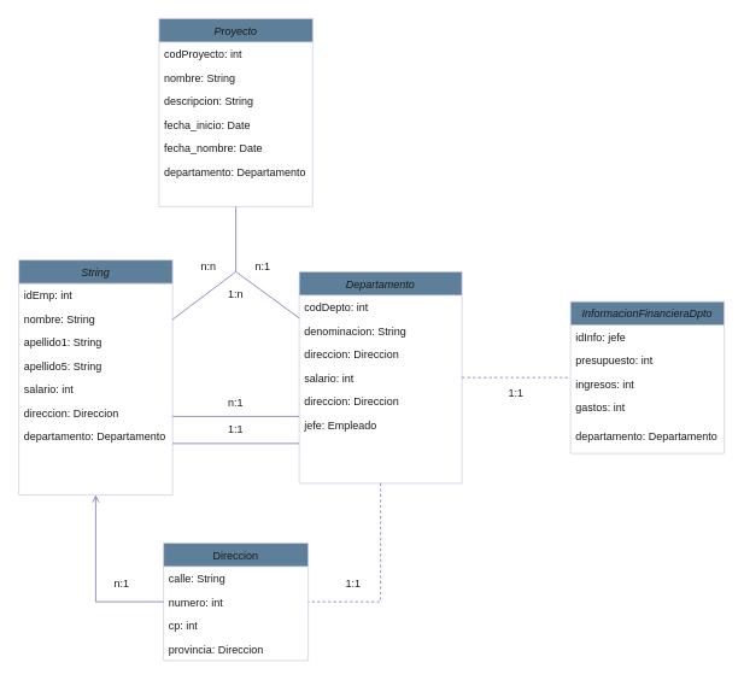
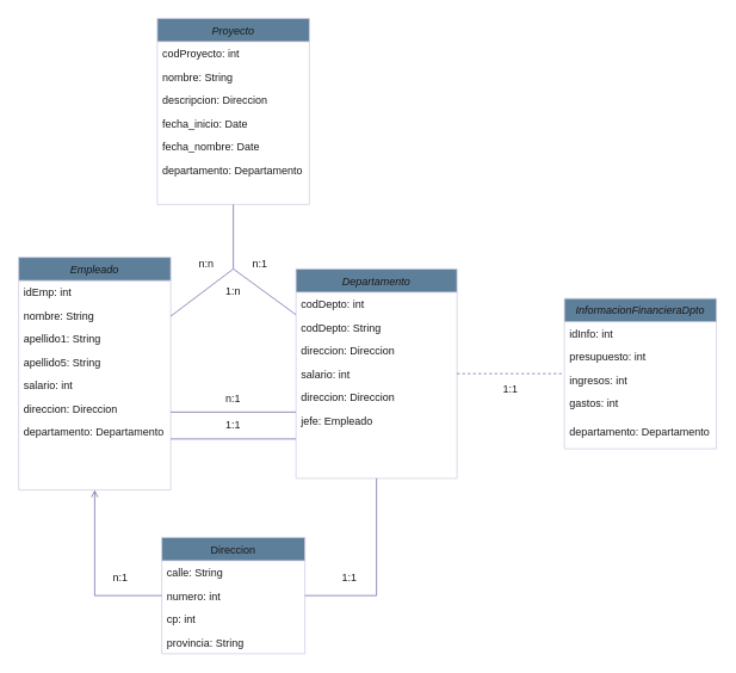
  <mxCell id="0" />
  <mxCell id="1" parent="0" />
- <mxCell id="2" value="String" style="swimlane;fontStyle=2;align=center;verticalAlign=top;childLayout=stackLayout;horizontal=1;startSize=26;horizontalStack=0;resizeParent=1;resizeLast=0;collapsible=1;marginBottom=0;rounded=0;shadow=0;strokeWidth=1;labelBackgroundColor=none;fillColor=#5D7F99;strokeColor=#D0CEE2;fontColor=#1A1A1A;" parent="1" vertex="1"><mxGeometry x="20" y="287" width="170" height="260" as="geometry"><mxRectangle x="280" y="147" width="160" height="26" as="alternateBounds" /></mxGeometry></mxCell>
+ <mxCell id="2" value="Empleado" style="swimlane;fontStyle=2;align=center;verticalAlign=top;childLayout=stackLayout;horizontal=1;startSize=26;horizontalStack=0;resizeParent=1;resizeLast=0;collapsible=1;marginBottom=0;rounded=0;shadow=0;strokeWidth=1;labelBackgroundColor=none;fillColor=#5D7F99;strokeColor=#D0CEE2;fontColor=#1A1A1A;" parent="1" vertex="1"><mxGeometry x="20" y="287" width="170" height="260" as="geometry"><mxRectangle x="280" y="147" width="160" height="26" as="alternateBounds" /></mxGeometry></mxCell>
  <mxCell id="3" value="idEmp: int" style="text;align=left;verticalAlign=top;spacingLeft=4;spacingRight=4;overflow=hidden;rotatable=0;points=[[0,0.5],[1,0.5]];portConstraint=eastwest;labelBackgroundColor=none;fontColor=#1A1A1A;rounded=0;" parent="2" vertex="1"><mxGeometry y="26" width="170" height="26" as="geometry" /></mxCell>
  <mxCell id="4" value="nombre: String" style="text;align=left;verticalAlign=top;spacingLeft=4;spacingRight=4;overflow=hidden;rotatable=0;points=[[0,0.5],[1,0.5]];portConstraint=eastwest;labelBackgroundColor=none;fontColor=#1A1A1A;rounded=0;" parent="2" vertex="1"><mxGeometry y="52" width="170" height="26" as="geometry" /></mxCell>
  <mxCell id="5" value="apellido1: String" style="text;align=left;verticalAlign=top;spacingLeft=4;spacingRight=4;overflow=hidden;rotatable=0;points=[[0,0.5],[1,0.5]];portConstraint=eastwest;rounded=0;shadow=0;html=0;labelBackgroundColor=none;fontColor=#1A1A1A;" parent="2" vertex="1"><mxGeometry y="78" width="170" height="26" as="geometry" /></mxCell>
  <mxCell id="6" value="apellido5: String" style="text;align=left;verticalAlign=top;spacingLeft=4;spacingRight=4;overflow=hidden;rotatable=0;points=[[0,0.5],[1,0.5]];portConstraint=eastwest;rounded=0;shadow=0;html=0;labelBackgroundColor=none;fontColor=#1A1A1A;" parent="2" vertex="1"><mxGeometry y="104" width="170" height="26" as="geometry" /></mxCell>
  <mxCell id="7" value="salario: int" style="text;align=left;verticalAlign=top;spacingLeft=4;spacingRight=4;overflow=hidden;rotatable=0;points=[[0,0.5],[1,0.5]];portConstraint=eastwest;rounded=0;shadow=0;html=0;labelBackgroundColor=none;fontColor=#1A1A1A;" parent="2" vertex="1"><mxGeometry y="130" width="170" height="26" as="geometry" /></mxCell>
  <mxCell id="8" value="direccion: Direccion" style="text;align=left;verticalAlign=top;spacingLeft=4;spacingRight=4;overflow=hidden;rotatable=0;points=[[0,0.5],[1,0.5]];portConstraint=eastwest;rounded=0;shadow=0;html=0;labelBackgroundColor=none;fontColor=#1A1A1A;" parent="2" vertex="1"><mxGeometry y="156" width="170" height="26" as="geometry" /></mxCell>
  <mxCell id="9" value="departamento: Departamento&#10;" style="text;align=left;verticalAlign=top;spacingLeft=4;spacingRight=4;overflow=hidden;rotatable=0;points=[[0,0.5],[1,0.5]];portConstraint=eastwest;rounded=0;shadow=0;html=0;labelBackgroundColor=none;fontColor=#1A1A1A;" parent="2" vertex="1"><mxGeometry y="182" width="170" height="26" as="geometry" /></mxCell>
  <mxCell id="10" value="Direccion" style="swimlane;fontStyle=0;align=center;verticalAlign=top;childLayout=stackLayout;horizontal=1;startSize=26;horizontalStack=0;resizeParent=1;resizeLast=0;collapsible=1;marginBottom=0;rounded=0;shadow=0;strokeWidth=1;labelBackgroundColor=none;fillColor=#5D7F99;strokeColor=#D0CEE2;fontColor=#1A1A1A;" parent="1" vertex="1"><mxGeometry x="180" y="600" width="160" height="130" as="geometry"><mxRectangle x="550" y="140" width="160" height="26" as="alternateBounds" /></mxGeometry></mxCell>
  <mxCell id="11" value="calle: String" style="text;align=left;verticalAlign=top;spacingLeft=4;spacingRight=4;overflow=hidden;rotatable=0;points=[[0,0.5],[1,0.5]];portConstraint=eastwest;labelBackgroundColor=none;fontColor=#1A1A1A;rounded=0;" parent="10" vertex="1"><mxGeometry y="26" width="160" height="26" as="geometry" /></mxCell>
  <mxCell id="12" value="numero: int" style="text;align=left;verticalAlign=top;spacingLeft=4;spacingRight=4;overflow=hidden;rotatable=0;points=[[0,0.5],[1,0.5]];portConstraint=eastwest;rounded=0;shadow=0;html=0;labelBackgroundColor=none;fontColor=#1A1A1A;" parent="10" vertex="1"><mxGeometry y="52" width="160" height="26" as="geometry" /></mxCell>
  <mxCell id="13" value="cp: int" style="text;align=left;verticalAlign=top;spacingLeft=4;spacingRight=4;overflow=hidden;rotatable=0;points=[[0,0.5],[1,0.5]];portConstraint=eastwest;rounded=0;shadow=0;html=0;labelBackgroundColor=none;fontColor=#1A1A1A;" parent="10" vertex="1"><mxGeometry y="78" width="160" height="26" as="geometry" /></mxCell>
- <mxCell id="14" value="provincia: Direccion" style="text;align=left;verticalAlign=top;spacingLeft=4;spacingRight=4;overflow=hidden;rotatable=0;points=[[0,0.5],[1,0.5]];portConstraint=eastwest;rounded=0;shadow=0;html=0;labelBackgroundColor=none;fontColor=#1A1A1A;" parent="10" vertex="1"><mxGeometry y="104" width="160" height="26" as="geometry" /></mxCell>
+ <mxCell id="14" value="provincia: String" style="text;align=left;verticalAlign=top;spacingLeft=4;spacingRight=4;overflow=hidden;rotatable=0;points=[[0,0.5],[1,0.5]];portConstraint=eastwest;rounded=0;shadow=0;html=0;labelBackgroundColor=none;fontColor=#1A1A1A;" parent="10" vertex="1"><mxGeometry y="104" width="160" height="26" as="geometry" /></mxCell>
  <mxCell id="15" value="n:1" style="text;html=1;strokeColor=none;fillColor=none;align=center;verticalAlign=middle;whiteSpace=wrap;rounded=0;labelBackgroundColor=none;fontColor=#1A1A1A;" parent="1" vertex="1"><mxGeometry x="104" y="630" width="60" height="30" as="geometry" /></mxCell>
  <mxCell id="16" value="Departamento" style="swimlane;fontStyle=2;align=center;verticalAlign=top;childLayout=stackLayout;horizontal=1;startSize=26;horizontalStack=0;resizeParent=1;resizeLast=0;collapsible=1;marginBottom=0;rounded=0;shadow=0;strokeWidth=1;labelBackgroundColor=none;fillColor=#5D7F99;strokeColor=#D0CEE2;fontColor=#1A1A1A;" parent="1" vertex="1"><mxGeometry x="330" y="300" width="180" height="234" as="geometry"><mxRectangle x="230" y="140" width="160" height="26" as="alternateBounds" /></mxGeometry></mxCell>
  <mxCell id="17" value="codDepto: int" style="text;align=left;verticalAlign=top;spacingLeft=4;spacingRight=4;overflow=hidden;rotatable=0;points=[[0,0.5],[1,0.5]];portConstraint=eastwest;labelBackgroundColor=none;fontColor=#1A1A1A;rounded=0;" parent="16" vertex="1"><mxGeometry y="26" width="180" height="26" as="geometry" /></mxCell>
- <mxCell id="18" value="denominacion: String" style="text;align=left;verticalAlign=top;spacingLeft=4;spacingRight=4;overflow=hidden;rotatable=0;points=[[0,0.5],[1,0.5]];portConstraint=eastwest;rounded=0;shadow=0;html=0;labelBackgroundColor=none;fontColor=#1A1A1A;" parent="16" vertex="1"><mxGeometry y="52" width="180" height="26" as="geometry" /></mxCell>
+ <mxCell id="18" value="codDepto: String" style="text;align=left;verticalAlign=top;spacingLeft=4;spacingRight=4;overflow=hidden;rotatable=0;points=[[0,0.5],[1,0.5]];portConstraint=eastwest;rounded=0;shadow=0;html=0;labelBackgroundColor=none;fontColor=#1A1A1A;" parent="16" vertex="1"><mxGeometry y="52" width="180" height="26" as="geometry" /></mxCell>
  <mxCell id="19" value="direccion: Direccion" style="text;align=left;verticalAlign=top;spacingLeft=4;spacingRight=4;overflow=hidden;rotatable=0;points=[[0,0.5],[1,0.5]];portConstraint=eastwest;rounded=0;shadow=0;html=0;labelBackgroundColor=none;fontColor=#1A1A1A;" parent="16" vertex="1"><mxGeometry y="78" width="180" height="26" as="geometry" /></mxCell>
  <mxCell id="20" value="salario: int" style="text;align=left;verticalAlign=top;spacingLeft=4;spacingRight=4;overflow=hidden;rotatable=0;points=[[0,0.5],[1,0.5]];portConstraint=eastwest;rounded=0;shadow=0;html=0;labelBackgroundColor=none;fontColor=#1A1A1A;" parent="16" vertex="1"><mxGeometry y="104" width="180" height="26" as="geometry" /></mxCell>
  <mxCell id="21" value="direccion: Direccion" style="text;align=left;verticalAlign=top;spacingLeft=4;spacingRight=4;overflow=hidden;rotatable=0;points=[[0,0.5],[1,0.5]];portConstraint=eastwest;rounded=0;shadow=0;html=0;labelBackgroundColor=none;fontColor=#1A1A1A;" parent="16" vertex="1"><mxGeometry y="130" width="180" height="26" as="geometry" /></mxCell>
  <mxCell id="22" value="jefe: Empleado" style="text;align=left;verticalAlign=top;spacingLeft=4;spacingRight=4;overflow=hidden;rotatable=0;points=[[0,0.5],[1,0.5]];portConstraint=eastwest;rounded=0;shadow=0;html=0;labelBackgroundColor=none;fontColor=#1A1A1A;" parent="16" vertex="1"><mxGeometry y="156" width="180" height="26" as="geometry" /></mxCell>
- <mxCell id="23" value="" style="endArrow=none;html=1;rounded=0;exitX=0.5;exitY=1;exitDx=0;exitDy=0;entryX=1;entryY=0.5;entryDx=0;entryDy=0;labelBackgroundColor=none;strokeColor=#736CA8;fontColor=default;dashed=1;" parent="1" source="16" target="12" edge="1"><mxGeometry width="50" height="50" relative="1" as="geometry"><mxPoint x="190" y="520" as="sourcePoint" /><mxPoint x="240" y="470" as="targetPoint" /><Array as="points"><mxPoint x="420" y="665" /></Array></mxGeometry></mxCell>
+ <mxCell id="23" value="" style="endArrow=none;html=1;rounded=0;exitX=0.5;exitY=1;exitDx=0;exitDy=0;entryX=1;entryY=0.5;entryDx=0;entryDy=0;labelBackgroundColor=none;strokeColor=#736CA8;fontColor=default;" parent="1" source="16" target="12" edge="1"><mxGeometry width="50" height="50" relative="1" as="geometry"><mxPoint x="190" y="520" as="sourcePoint" /><mxPoint x="240" y="470" as="targetPoint" /><Array as="points"><mxPoint x="420" y="665" /></Array></mxGeometry></mxCell>
  <mxCell id="24" value="1:1" style="text;html=1;strokeColor=none;fillColor=none;align=center;verticalAlign=middle;whiteSpace=wrap;rounded=0;labelBackgroundColor=none;fontColor=#1A1A1A;" parent="1" vertex="1"><mxGeometry x="360" y="630" width="60" height="30" as="geometry" /></mxCell>
  <mxCell id="25" value="InformacionFinancieraDpto" style="swimlane;fontStyle=2;align=center;verticalAlign=top;childLayout=stackLayout;horizontal=1;startSize=26;horizontalStack=0;resizeParent=1;resizeLast=0;collapsible=1;marginBottom=0;rounded=0;shadow=0;strokeWidth=1;labelBackgroundColor=none;fillColor=#5D7F99;strokeColor=#D0CEE2;fontColor=#1A1A1A;" parent="1" vertex="1"><mxGeometry x="630" y="333" width="170" height="168" as="geometry"><mxRectangle x="230" y="140" width="160" height="26" as="alternateBounds" /></mxGeometry></mxCell>
- <mxCell id="26" value="idInfo: jefe" style="text;align=left;verticalAlign=top;spacingLeft=4;spacingRight=4;overflow=hidden;rotatable=0;points=[[0,0.5],[1,0.5]];portConstraint=eastwest;labelBackgroundColor=none;fontColor=#1A1A1A;rounded=0;" parent="25" vertex="1"><mxGeometry y="26" width="170" height="26" as="geometry" /></mxCell>
+ <mxCell id="26" value="idInfo: int" style="text;align=left;verticalAlign=top;spacingLeft=4;spacingRight=4;overflow=hidden;rotatable=0;points=[[0,0.5],[1,0.5]];portConstraint=eastwest;labelBackgroundColor=none;fontColor=#1A1A1A;rounded=0;" parent="25" vertex="1"><mxGeometry y="26" width="170" height="26" as="geometry" /></mxCell>
  <mxCell id="27" value="presupuesto: int" style="text;align=left;verticalAlign=top;spacingLeft=4;spacingRight=4;overflow=hidden;rotatable=0;points=[[0,0.5],[1,0.5]];portConstraint=eastwest;labelBackgroundColor=none;fontColor=#1A1A1A;rounded=0;" parent="25" vertex="1"><mxGeometry y="52" width="170" height="26" as="geometry" /></mxCell>
  <mxCell id="28" value="ingresos: int" style="text;align=left;verticalAlign=top;spacingLeft=4;spacingRight=4;overflow=hidden;rotatable=0;points=[[0,0.5],[1,0.5]];portConstraint=eastwest;rounded=0;shadow=0;html=0;labelBackgroundColor=none;fontColor=#1A1A1A;" parent="25" vertex="1"><mxGeometry y="78" width="170" height="26" as="geometry" /></mxCell>
  <mxCell id="29" value="gastos: int" style="text;align=left;verticalAlign=top;spacingLeft=4;spacingRight=4;overflow=hidden;rotatable=0;points=[[0,0.5],[1,0.5]];portConstraint=eastwest;rounded=0;shadow=0;html=0;labelBackgroundColor=none;fontColor=#1A1A1A;" parent="25" vertex="1"><mxGeometry y="104" width="170" height="32" as="geometry" /></mxCell>
  <mxCell id="30" value="departamento: Departamento" style="text;align=left;verticalAlign=top;spacingLeft=4;spacingRight=4;overflow=hidden;rotatable=0;points=[[0,0.5],[1,0.5]];portConstraint=eastwest;rounded=0;shadow=0;html=0;labelBackgroundColor=none;fontColor=#1A1A1A;" parent="25" vertex="1"><mxGeometry y="136" width="170" height="32" as="geometry" /></mxCell>
  <mxCell id="31" value="" style="endArrow=none;html=1;rounded=0;labelBackgroundColor=none;strokeColor=#736CA8;fontColor=default;dashed=1;" parent="1" source="16" target="25" edge="1"><mxGeometry width="50" height="50" relative="1" as="geometry"><mxPoint x="260" y="290" as="sourcePoint" /><mxPoint x="290" y="180" as="targetPoint" /><Array as="points" /></mxGeometry></mxCell>
  <mxCell id="32" value="1:1" style="text;html=1;strokeColor=none;fillColor=none;align=center;verticalAlign=middle;whiteSpace=wrap;rounded=0;labelBackgroundColor=none;fontColor=#1A1A1A;" parent="1" vertex="1"><mxGeometry x="540" y="420" width="60" height="30" as="geometry" /></mxCell>
  <mxCell id="33" value="" style="endArrow=none;html=1;rounded=0;labelBackgroundColor=none;strokeColor=#736CA8;fontColor=default;" parent="1" edge="1"><mxGeometry width="50" height="50" relative="1" as="geometry"><mxPoint x="190" y="460" as="sourcePoint" /><mxPoint x="330" y="460" as="targetPoint" /></mxGeometry></mxCell>
  <mxCell id="34" value="n:1" style="text;html=1;strokeColor=none;fillColor=none;align=center;verticalAlign=middle;whiteSpace=wrap;rounded=0;labelBackgroundColor=none;fontColor=#1A1A1A;" parent="1" vertex="1"><mxGeometry x="230" y="430" width="60" height="30" as="geometry" /></mxCell>
  <mxCell id="35" value="" style="endArrow=open;html=1;rounded=0;labelBackgroundColor=none;strokeColor=#736CA8;fontColor=default;" parent="1" source="10" target="2" edge="1"><mxGeometry width="50" height="50" relative="1" as="geometry"><mxPoint x="60" y="620" as="sourcePoint" /><mxPoint x="110" y="570" as="targetPoint" /><Array as="points"><mxPoint x="105" y="665" /></Array></mxGeometry></mxCell>
  <mxCell id="36" value="" style="endArrow=none;html=1;rounded=0;labelBackgroundColor=none;strokeColor=#736CA8;fontColor=default;" parent="1" edge="1"><mxGeometry width="50" height="50" relative="1" as="geometry"><mxPoint x="190" y="490" as="sourcePoint" /><mxPoint x="330" y="490" as="targetPoint" /></mxGeometry></mxCell>
  <mxCell id="37" value="1:1" style="text;html=1;strokeColor=none;fillColor=none;align=center;verticalAlign=middle;whiteSpace=wrap;rounded=0;labelBackgroundColor=none;fontColor=#1A1A1A;" parent="1" vertex="1"><mxGeometry x="230" y="460" width="60" height="30" as="geometry" /></mxCell>
  <mxCell id="38" value="Proyecto" style="swimlane;fontStyle=2;align=center;verticalAlign=top;childLayout=stackLayout;horizontal=1;startSize=26;horizontalStack=0;resizeParent=1;resizeLast=0;collapsible=1;marginBottom=0;rounded=0;shadow=0;strokeWidth=1;labelBackgroundColor=none;fillColor=#5D7F99;strokeColor=#D0CEE2;fontColor=#1A1A1A;" parent="1" vertex="1"><mxGeometry x="175" y="20" width="170" height="208" as="geometry"><mxRectangle x="230" y="140" width="160" height="26" as="alternateBounds" /></mxGeometry></mxCell>
  <mxCell id="39" value="codProyecto: int" style="text;align=left;verticalAlign=top;spacingLeft=4;spacingRight=4;overflow=hidden;rotatable=0;points=[[0,0.5],[1,0.5]];portConstraint=eastwest;labelBackgroundColor=none;fontColor=#1A1A1A;rounded=0;" parent="38" vertex="1"><mxGeometry y="26" width="170" height="26" as="geometry" /></mxCell>
  <mxCell id="40" value="nombre: String" style="text;align=left;verticalAlign=top;spacingLeft=4;spacingRight=4;overflow=hidden;rotatable=0;points=[[0,0.5],[1,0.5]];portConstraint=eastwest;rounded=0;shadow=0;html=0;labelBackgroundColor=none;fontColor=#1A1A1A;" parent="38" vertex="1"><mxGeometry y="52" width="170" height="26" as="geometry" /></mxCell>
- <mxCell id="41" value="descripcion: String" style="text;align=left;verticalAlign=top;spacingLeft=4;spacingRight=4;overflow=hidden;rotatable=0;points=[[0,0.5],[1,0.5]];portConstraint=eastwest;rounded=0;shadow=0;html=0;labelBackgroundColor=none;fontColor=#1A1A1A;" parent="38" vertex="1"><mxGeometry y="78" width="170" height="26" as="geometry" /></mxCell>
+ <mxCell id="41" value="descripcion: Direccion" style="text;align=left;verticalAlign=top;spacingLeft=4;spacingRight=4;overflow=hidden;rotatable=0;points=[[0,0.5],[1,0.5]];portConstraint=eastwest;rounded=0;shadow=0;html=0;labelBackgroundColor=none;fontColor=#1A1A1A;" parent="38" vertex="1"><mxGeometry y="78" width="170" height="26" as="geometry" /></mxCell>
  <mxCell id="42" value="fecha_inicio: Date" style="text;align=left;verticalAlign=top;spacingLeft=4;spacingRight=4;overflow=hidden;rotatable=0;points=[[0,0.5],[1,0.5]];portConstraint=eastwest;rounded=0;shadow=0;html=0;labelBackgroundColor=none;fontColor=#1A1A1A;" parent="38" vertex="1"><mxGeometry y="104" width="170" height="26" as="geometry" /></mxCell>
  <mxCell id="43" value="fecha_nombre: Date" style="text;align=left;verticalAlign=top;spacingLeft=4;spacingRight=4;overflow=hidden;rotatable=0;points=[[0,0.5],[1,0.5]];portConstraint=eastwest;rounded=0;shadow=0;html=0;labelBackgroundColor=none;fontColor=#1A1A1A;" parent="38" vertex="1"><mxGeometry y="130" width="170" height="26" as="geometry" /></mxCell>
  <mxCell id="44" value="departamento: Departamento" style="text;align=left;verticalAlign=top;spacingLeft=4;spacingRight=4;overflow=hidden;rotatable=0;points=[[0,0.5],[1,0.5]];portConstraint=eastwest;rounded=0;shadow=0;html=0;labelBackgroundColor=none;fontColor=#1A1A1A;" vertex="1" parent="38"><mxGeometry y="156" width="170" height="26" as="geometry" /></mxCell>
  <mxCell id="45" value="" style="endArrow=none;html=1;rounded=0;labelBackgroundColor=none;strokeColor=#736CA8;fontColor=default;" edge="1" parent="1" source="38" target="16"><mxGeometry width="50" height="50" relative="1" as="geometry"><mxPoint x="270" y="400" as="sourcePoint" /><mxPoint x="320" y="350" as="targetPoint" /><Array as="points"><mxPoint x="260" y="300" /></Array></mxGeometry></mxCell>
  <mxCell id="46" value="" style="endArrow=none;html=1;rounded=0;labelBackgroundColor=none;strokeColor=#736CA8;fontColor=default;" edge="1" parent="1" source="2"><mxGeometry width="50" height="50" relative="1" as="geometry"><mxPoint x="270" y="230" as="sourcePoint" /><mxPoint x="260" y="300" as="targetPoint" /></mxGeometry></mxCell>
  <mxCell id="47" value="n:1" style="text;html=1;strokeColor=none;fillColor=none;align=center;verticalAlign=middle;whiteSpace=wrap;rounded=0;labelBackgroundColor=none;fontColor=#1A1A1A;" vertex="1" parent="1"><mxGeometry x="260" y="280" width="60" height="30" as="geometry" /></mxCell>
  <mxCell id="48" value="n:n" style="text;html=1;strokeColor=none;fillColor=none;align=center;verticalAlign=middle;whiteSpace=wrap;rounded=0;labelBackgroundColor=none;fontColor=#1A1A1A;" vertex="1" parent="1"><mxGeometry x="200" y="280" width="60" height="30" as="geometry" /></mxCell>
  <mxCell id="49" value="1:n" style="text;html=1;strokeColor=none;fillColor=none;align=center;verticalAlign=middle;whiteSpace=wrap;rounded=0;labelBackgroundColor=none;fontColor=#1A1A1A;" vertex="1" parent="1"><mxGeometry x="230" y="310" width="60" height="30" as="geometry" /></mxCell>
